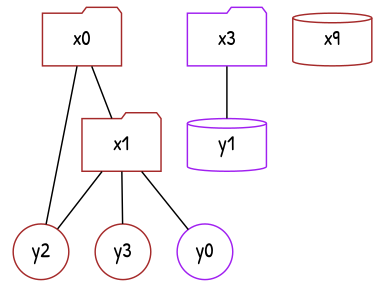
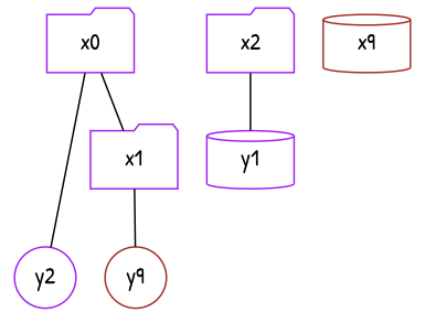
  strict graph {
    fontname="Patrick Hand"
    node [color=purple fontname="Patrick Hand" shape=folder]
    edge [fontname="Patrick Hand"]
-   x0 [color=brown]
-   y2 [color=brown shape=circle]
-   x1 [color=brown]
+   x0
+   y2 [shape=circle]
+   x1
    y1 [shape=cylinder]
    n5 [color=brown label=x9 shape=cylinder]
-   y3 [color=brown shape=circle]
-   y0 [shape=circle]
-   x2 [label=x3]
+   y3 [color=brown shape=circle label=y9]
+   x2
    x0 -- y2
    x0 -- x1
-   x1 -- y2
    x1 -- y3
-   x1 -- y0
    x2 -- y1
  }
